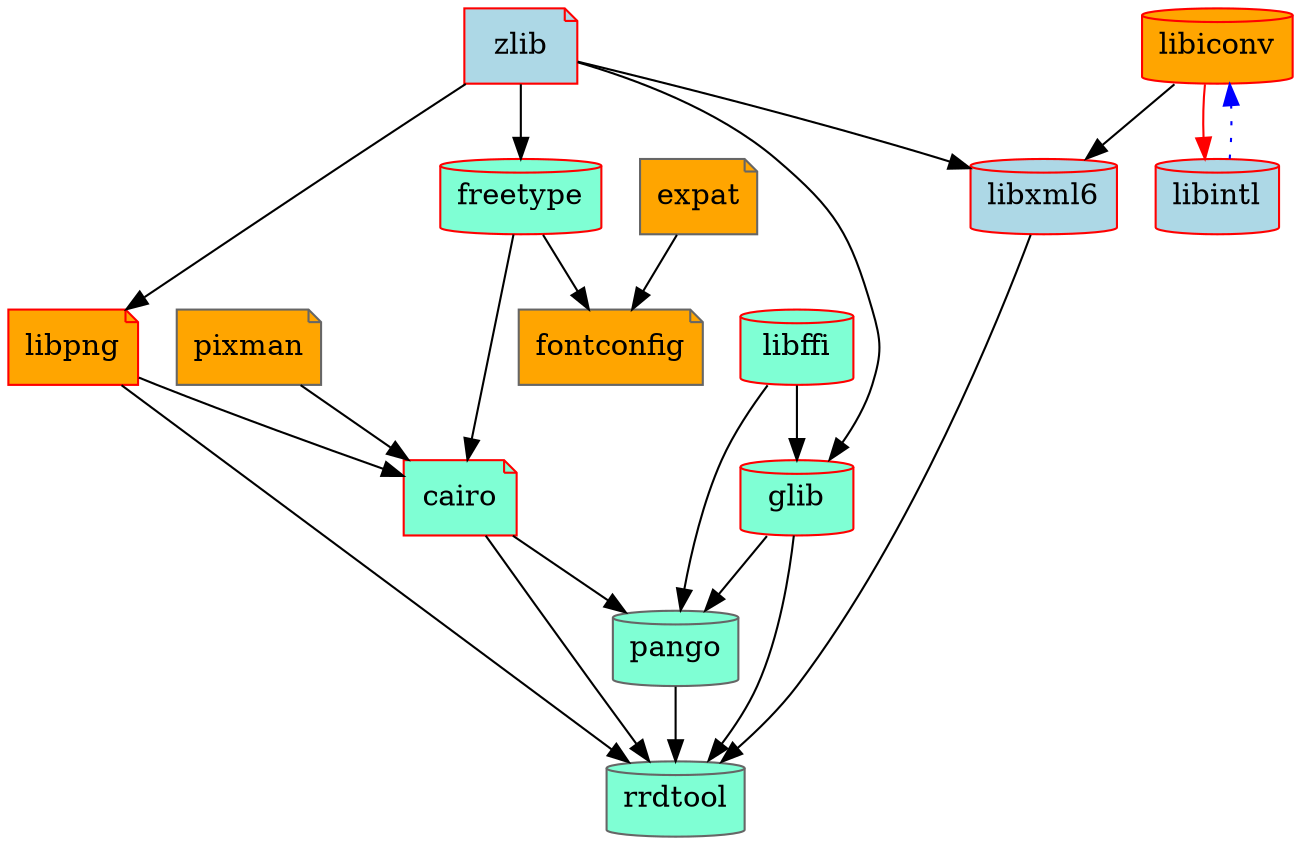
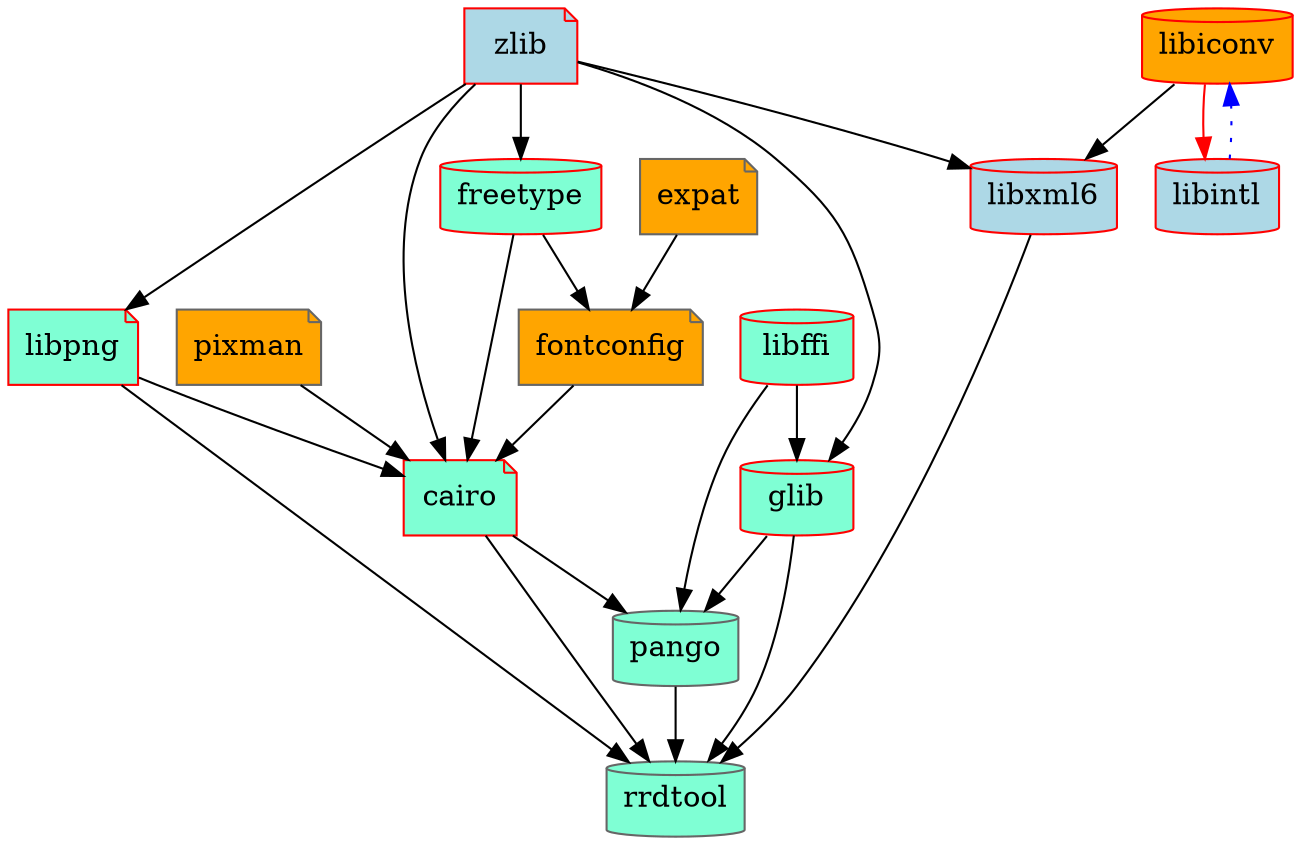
  digraph {
    node [color=red fillcolor=aquamarine shape=cylinder style=filled]
    zlib [fillcolor=lightblue shape=note]
-   libpng [fillcolor=orange shape=note]
+   libpng [shape=note]
    freetype
    n4 [fillcolor=lightblue label=libxml6]
    glib
    cairo [shape=note]
    rrdtool [color=gray40]
    fontconfig [color=gray40 fillcolor=orange shape=note]
    pango [color=gray40]
    libiconv [fillcolor=orange]
    libintl [fillcolor=lightblue]
    libffi
    expat [color=gray40 fillcolor=orange shape=note]
    pixman [color=gray40 fillcolor=orange shape=note]
    zlib -> libpng
    zlib -> freetype
    zlib -> n4
    zlib -> glib
+   zlib -> cairo
    libpng -> cairo
    libpng -> rrdtool
    freetype -> cairo
    freetype -> fontconfig
    n4 -> rrdtool
    glib -> rrdtool
    glib -> pango
    cairo -> rrdtool
    cairo -> pango
+   fontconfig -> cairo
    pango -> rrdtool
    libiconv -> n4
    libiconv -> libintl [color=red]
    libintl -> libiconv [color=blue style=dotted]
    libffi -> glib
    libffi -> pango
    expat -> fontconfig
    pixman -> cairo
  }
